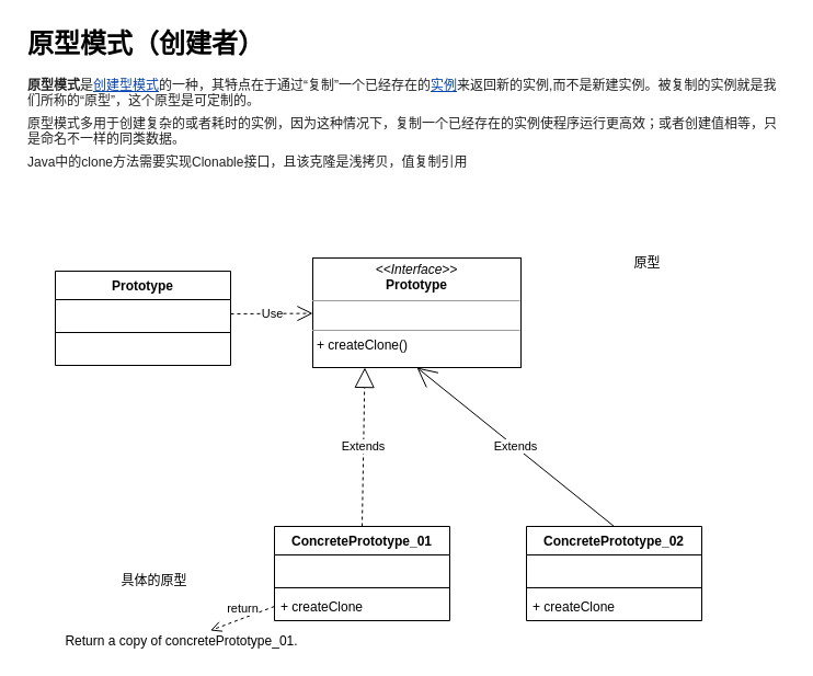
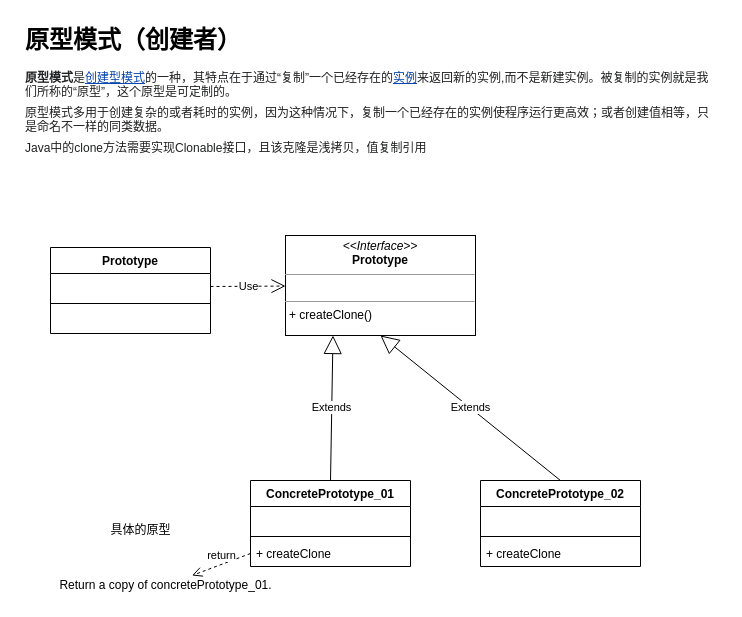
  <mxCell id="0" />
  <mxCell id="1" parent="0" />
  <mxCell id="2" value="Prototype" style="swimlane;fontStyle=1;align=center;verticalAlign=top;childLayout=stackLayout;horizontal=1;startSize=26;horizontalStack=0;resizeParent=1;resizeParentMax=0;resizeLast=0;collapsible=1;marginBottom=0;" parent="1" vertex="1"><mxGeometry x="50" y="247" width="160" height="86" as="geometry" /></mxCell>
  <mxCell id="3" value=" " style="text;strokeColor=none;fillColor=none;align=left;verticalAlign=top;spacingLeft=4;spacingRight=4;overflow=hidden;rotatable=0;points=[[0,0.5],[1,0.5]];portConstraint=eastwest;" parent="2" vertex="1"><mxGeometry y="26" width="160" height="26" as="geometry" /></mxCell>
  <mxCell id="4" value="" style="line;strokeWidth=1;fillColor=none;align=left;verticalAlign=middle;spacingTop=-1;spacingLeft=3;spacingRight=3;rotatable=0;labelPosition=right;points=[];portConstraint=eastwest;" parent="2" vertex="1"><mxGeometry y="52" width="160" height="8" as="geometry" /></mxCell>
  <mxCell id="5" value=" " style="text;strokeColor=none;fillColor=none;align=left;verticalAlign=top;spacingLeft=4;spacingRight=4;overflow=hidden;rotatable=0;points=[[0,0.5],[1,0.5]];portConstraint=eastwest;" parent="2" vertex="1"><mxGeometry y="60" width="160" height="26" as="geometry" /></mxCell>
  <mxCell id="6" value="ConcretePrototype_01" style="swimlane;fontStyle=1;align=center;verticalAlign=top;childLayout=stackLayout;horizontal=1;startSize=26;horizontalStack=0;resizeParent=1;resizeParentMax=0;resizeLast=0;collapsible=1;marginBottom=0;" parent="1" vertex="1"><mxGeometry x="250" y="480" width="160" height="86" as="geometry" /></mxCell>
  <mxCell id="7" value=" " style="text;strokeColor=none;fillColor=none;align=left;verticalAlign=top;spacingLeft=4;spacingRight=4;overflow=hidden;rotatable=0;points=[[0,0.5],[1,0.5]];portConstraint=eastwest;" parent="6" vertex="1"><mxGeometry y="26" width="160" height="26" as="geometry" /></mxCell>
  <mxCell id="8" value="" style="line;strokeWidth=1;fillColor=none;align=left;verticalAlign=middle;spacingTop=-1;spacingLeft=3;spacingRight=3;rotatable=0;labelPosition=right;points=[];portConstraint=eastwest;" parent="6" vertex="1"><mxGeometry y="52" width="160" height="8" as="geometry" /></mxCell>
  <mxCell id="9" value="+ createClone " style="text;strokeColor=none;fillColor=none;align=left;verticalAlign=top;spacingLeft=4;spacingRight=4;overflow=hidden;rotatable=0;points=[[0,0.5],[1,0.5]];portConstraint=eastwest;" parent="6" vertex="1"><mxGeometry y="60" width="160" height="26" as="geometry" /></mxCell>
- <mxCell id="10" value="Extends" style="endArrow=block;endSize=16;endFill=0;html=1;exitX=0.5;exitY=0;exitDx=0;exitDy=0;entryX=0.25;entryY=1;entryDx=0;entryDy=0;dashed=1;" parent="1" source="6" target="15" edge="1"><mxGeometry width="160" relative="1" as="geometry"><mxPoint x="530" y="320" as="sourcePoint" /><mxPoint x="434.96" y="306" as="targetPoint" /></mxGeometry></mxCell>
+ <mxCell id="10" value="Extends" style="endArrow=block;endSize=16;endFill=0;html=1;exitX=0.5;exitY=0;exitDx=0;exitDy=0;entryX=0.25;entryY=1;entryDx=0;entryDy=0;" parent="1" source="6" target="15" edge="1"><mxGeometry width="160" relative="1" as="geometry"><mxPoint x="530" y="320" as="sourcePoint" /><mxPoint x="434.96" y="306" as="targetPoint" /></mxGeometry></mxCell>
  <mxCell id="11" value="Use" style="endArrow=open;endSize=12;dashed=1;html=1;exitX=1;exitY=0.5;exitDx=0;exitDy=0;" parent="1" source="3" target="15" edge="1"><mxGeometry width="160" relative="1" as="geometry"><mxPoint x="270" y="350" as="sourcePoint" /><mxPoint x="348.08" y="269.01" as="targetPoint" /></mxGeometry></mxCell>
- <mxCell id="12" value="原型" style="text;html=1;align=center;verticalAlign=middle;resizable=0;points=[];autosize=1;strokeColor=none;" parent="1" vertex="1"><mxGeometry x="570" y="230" width="40" height="20" as="geometry" /></mxCell>
  <mxCell id="13" value="具体的原型" style="text;html=1;align=center;verticalAlign=middle;resizable=0;points=[];autosize=1;strokeColor=none;" parent="1" vertex="1"><mxGeometry x="100" y="520" width="80" height="20" as="geometry" /></mxCell>
  <mxCell id="14" value="&lt;h1&gt;原型模式（创建者）&lt;/h1&gt;&lt;p style=&quot;margin: 0.5em 0px ; color: rgb(32 , 33 , 34) ; font-family: sans-serif ; background-color: rgb(255 , 255 , 255)&quot;&gt;&lt;font style=&quot;font-size: 12px&quot;&gt;&lt;b&gt;原型模式&lt;/b&gt;是&lt;a href=&quot;https://zh.wikipedia.org/wiki/%E5%89%B5%E5%BB%BA%E5%9E%8B%E6%A8%A1%E5%BC%8F&quot; title=&quot;创建型模式&quot; style=&quot;color: rgb(6 , 69 , 173) ; background: none&quot;&gt;创建型模式&lt;/a&gt;的一种，其特点在于通过“复制”一个已经存在的&lt;a href=&quot;https://zh.wikipedia.org/wiki/%E5%AE%9E%E4%BE%8B&quot; class=&quot;mw-redirect&quot; title=&quot;实例&quot; style=&quot;color: rgb(6 , 69 , 173) ; background: none&quot;&gt;实例&lt;/a&gt;来返回新的实例,而不是新建实例。被复制的实例就是我们所称的“原型”，这个原型是可定制的。&lt;/font&gt;&lt;/p&gt;&lt;p style=&quot;margin: 0.5em 0px ; color: rgb(32 , 33 , 34) ; font-family: sans-serif ; background-color: rgb(255 , 255 , 255)&quot;&gt;&lt;font style=&quot;font-size: 12px&quot;&gt;原型模式多用于创建复杂的或者耗时的实例，因为这种情况下，复制一个已经存在的实例使程序运行更高效；或者创建值相等，只是命名不一样的同类数据。&lt;/font&gt;&lt;/p&gt;&lt;p style=&quot;margin: 0.5em 0px ; color: rgb(32 , 33 , 34) ; font-family: sans-serif ; background-color: rgb(255 , 255 , 255)&quot;&gt;Java中的clone方法需要实现Clonable接口，且该克隆是浅拷贝，值复制引用&lt;/p&gt;" style="text;html=1;strokeColor=none;fillColor=none;spacing=5;spacingTop=-20;whiteSpace=wrap;overflow=hidden;rounded=0;" vertex="1" parent="1"><mxGeometry x="20" y="20" width="700" height="140" as="geometry" /></mxCell>
  <mxCell id="15" value="&lt;p style=&quot;margin: 0px ; margin-top: 4px ; text-align: center&quot;&gt;&lt;i&gt;&amp;lt;&amp;lt;Interface&amp;gt;&amp;gt;&lt;/i&gt;&lt;br&gt;&lt;b&gt;Prototype&lt;/b&gt;&lt;/p&gt;&lt;hr size=&quot;1&quot;&gt;&lt;p style=&quot;margin: 0px ; margin-left: 4px&quot;&gt;&lt;br&gt;&lt;/p&gt;&lt;hr size=&quot;1&quot;&gt;&lt;p style=&quot;margin: 0px ; margin-left: 4px&quot;&gt;+ createClone()&lt;/p&gt;" style="verticalAlign=top;align=left;overflow=fill;fontSize=12;fontFamily=Helvetica;html=1;" vertex="1" parent="1"><mxGeometry x="285" y="235" width="190" height="100" as="geometry" /></mxCell>
  <mxCell id="16" value="ConcretePrototype_02" style="swimlane;fontStyle=1;align=center;verticalAlign=top;childLayout=stackLayout;horizontal=1;startSize=26;horizontalStack=0;resizeParent=1;resizeParentMax=0;resizeLast=0;collapsible=1;marginBottom=0;" vertex="1" parent="1"><mxGeometry x="480" y="480" width="160" height="86" as="geometry" /></mxCell>
  <mxCell id="17" value=" " style="text;strokeColor=none;fillColor=none;align=left;verticalAlign=top;spacingLeft=4;spacingRight=4;overflow=hidden;rotatable=0;points=[[0,0.5],[1,0.5]];portConstraint=eastwest;" vertex="1" parent="16"><mxGeometry y="26" width="160" height="26" as="geometry" /></mxCell>
  <mxCell id="18" value="" style="line;strokeWidth=1;fillColor=none;align=left;verticalAlign=middle;spacingTop=-1;spacingLeft=3;spacingRight=3;rotatable=0;labelPosition=right;points=[];portConstraint=eastwest;" vertex="1" parent="16"><mxGeometry y="52" width="160" height="8" as="geometry" /></mxCell>
  <mxCell id="19" value="+ createClone " style="text;strokeColor=none;fillColor=none;align=left;verticalAlign=top;spacingLeft=4;spacingRight=4;overflow=hidden;rotatable=0;points=[[0,0.5],[1,0.5]];portConstraint=eastwest;" vertex="1" parent="16"><mxGeometry y="60" width="160" height="26" as="geometry" /></mxCell>
- <mxCell id="20" value="Extends" style="endArrow=open;endSize=16;endFill=0;html=1;exitX=0.5;exitY=0;exitDx=0;exitDy=0;entryX=0.5;entryY=1;entryDx=0;entryDy=0;" edge="1" parent="1" source="16" target="15"><mxGeometry width="160" relative="1" as="geometry"><mxPoint x="560" y="420" as="sourcePoint" /><mxPoint x="720" y="420" as="targetPoint" /></mxGeometry></mxCell>
+ <mxCell id="20" value="Extends" style="endArrow=block;endSize=16;endFill=0;html=1;exitX=0.5;exitY=0;exitDx=0;exitDy=0;entryX=0.5;entryY=1;entryDx=0;entryDy=0;" edge="1" parent="1" source="16" target="15"><mxGeometry width="160" relative="1" as="geometry"><mxPoint x="560" y="420" as="sourcePoint" /><mxPoint x="720" y="420" as="targetPoint" /></mxGeometry></mxCell>
  <mxCell id="21" value="return" style="html=1;verticalAlign=bottom;endArrow=open;dashed=1;endSize=8;exitX=0;exitY=0.5;exitDx=0;exitDy=0;" edge="1" parent="1" source="9" target="22"><mxGeometry relative="1" as="geometry"><mxPoint x="220" y="630" as="sourcePoint" /><mxPoint x="140" y="630" as="targetPoint" /></mxGeometry></mxCell>
  <mxCell id="22" value="Return a copy of concretePrototype_01." style="text;html=1;align=center;verticalAlign=middle;resizable=0;points=[];autosize=1;strokeColor=none;" vertex="1" parent="1"><mxGeometry x="50" y="575" width="230" height="20" as="geometry" /></mxCell>
